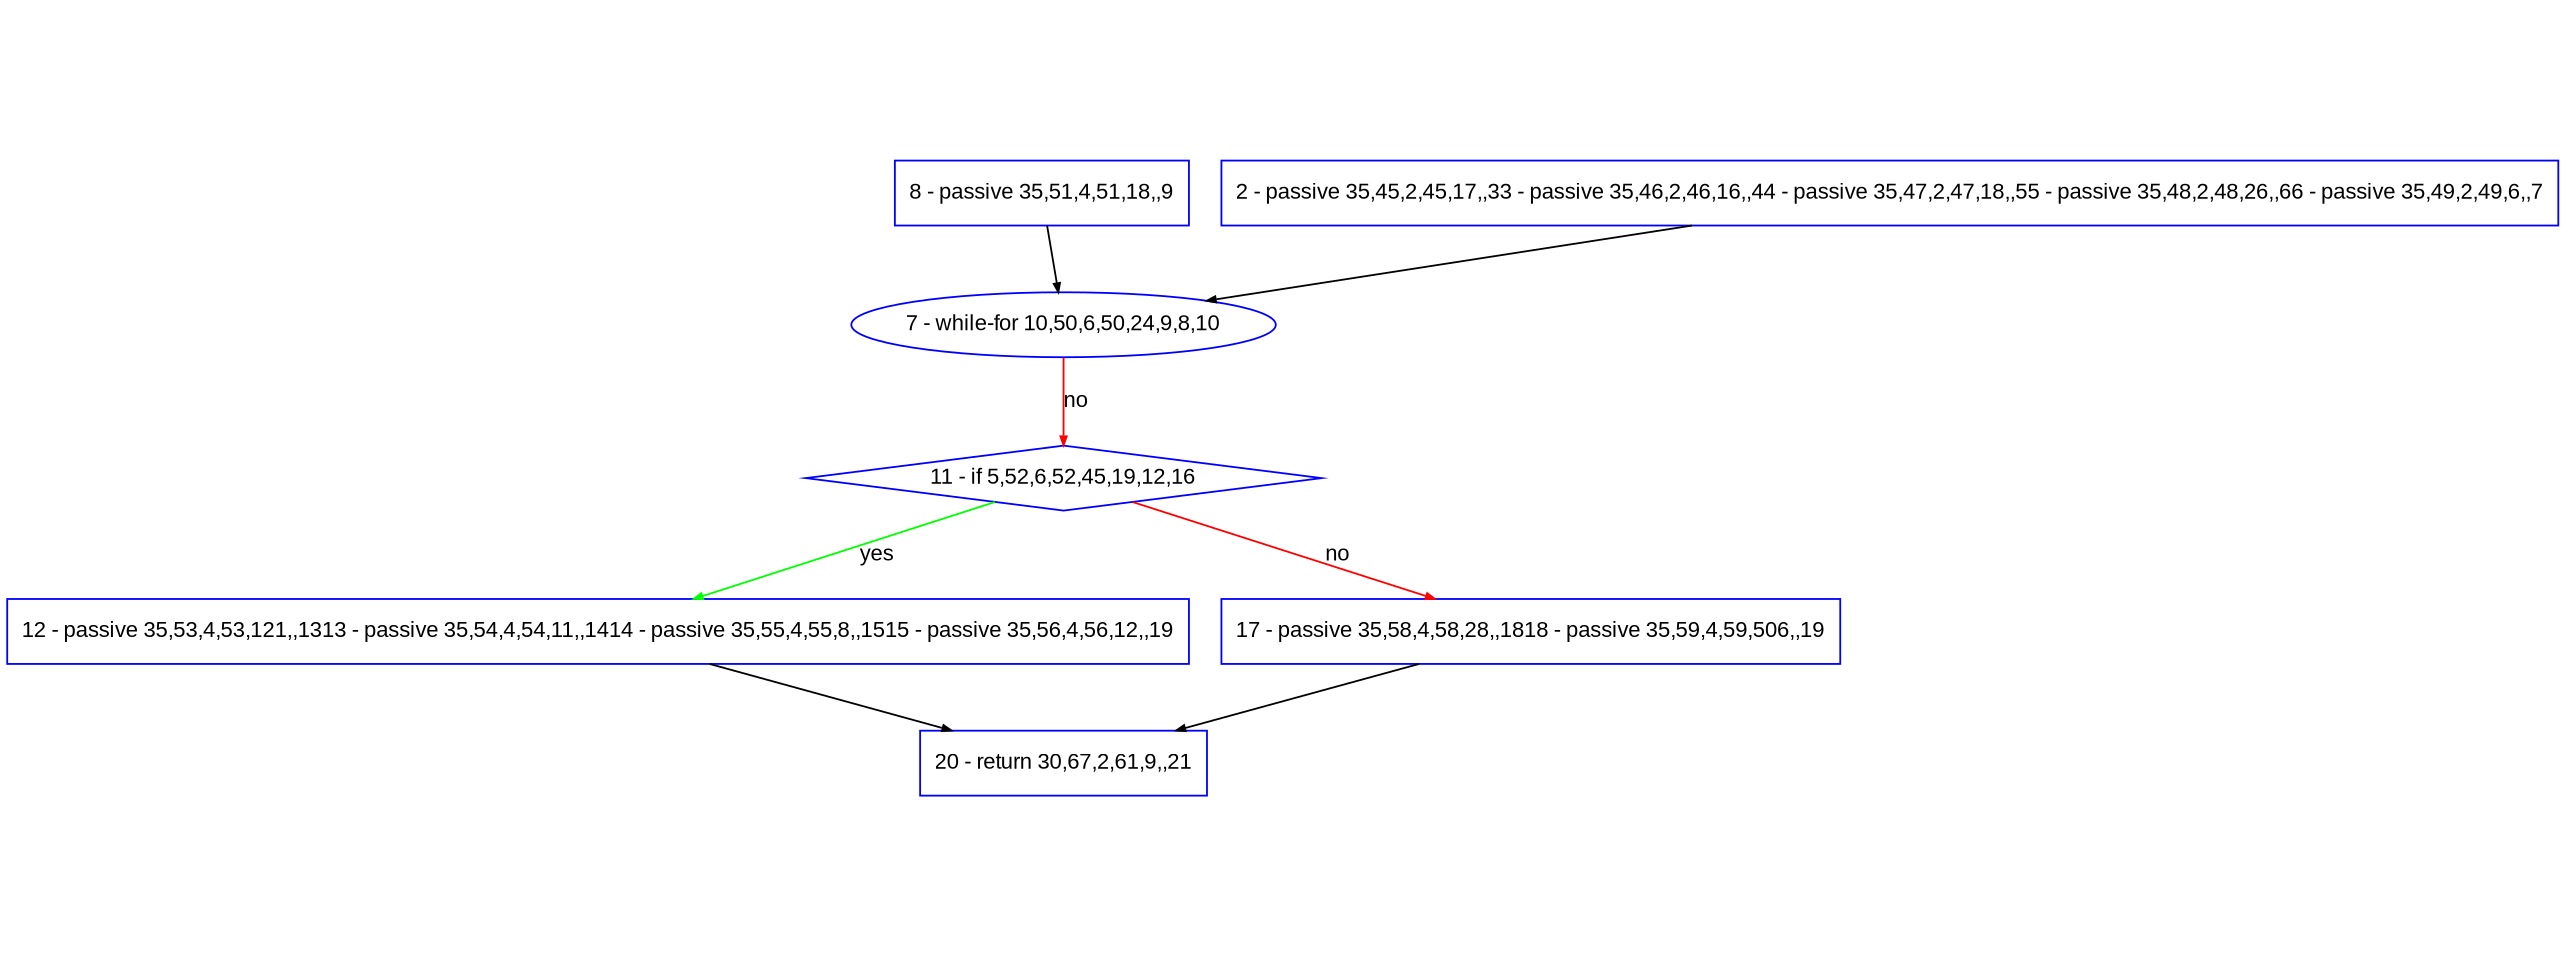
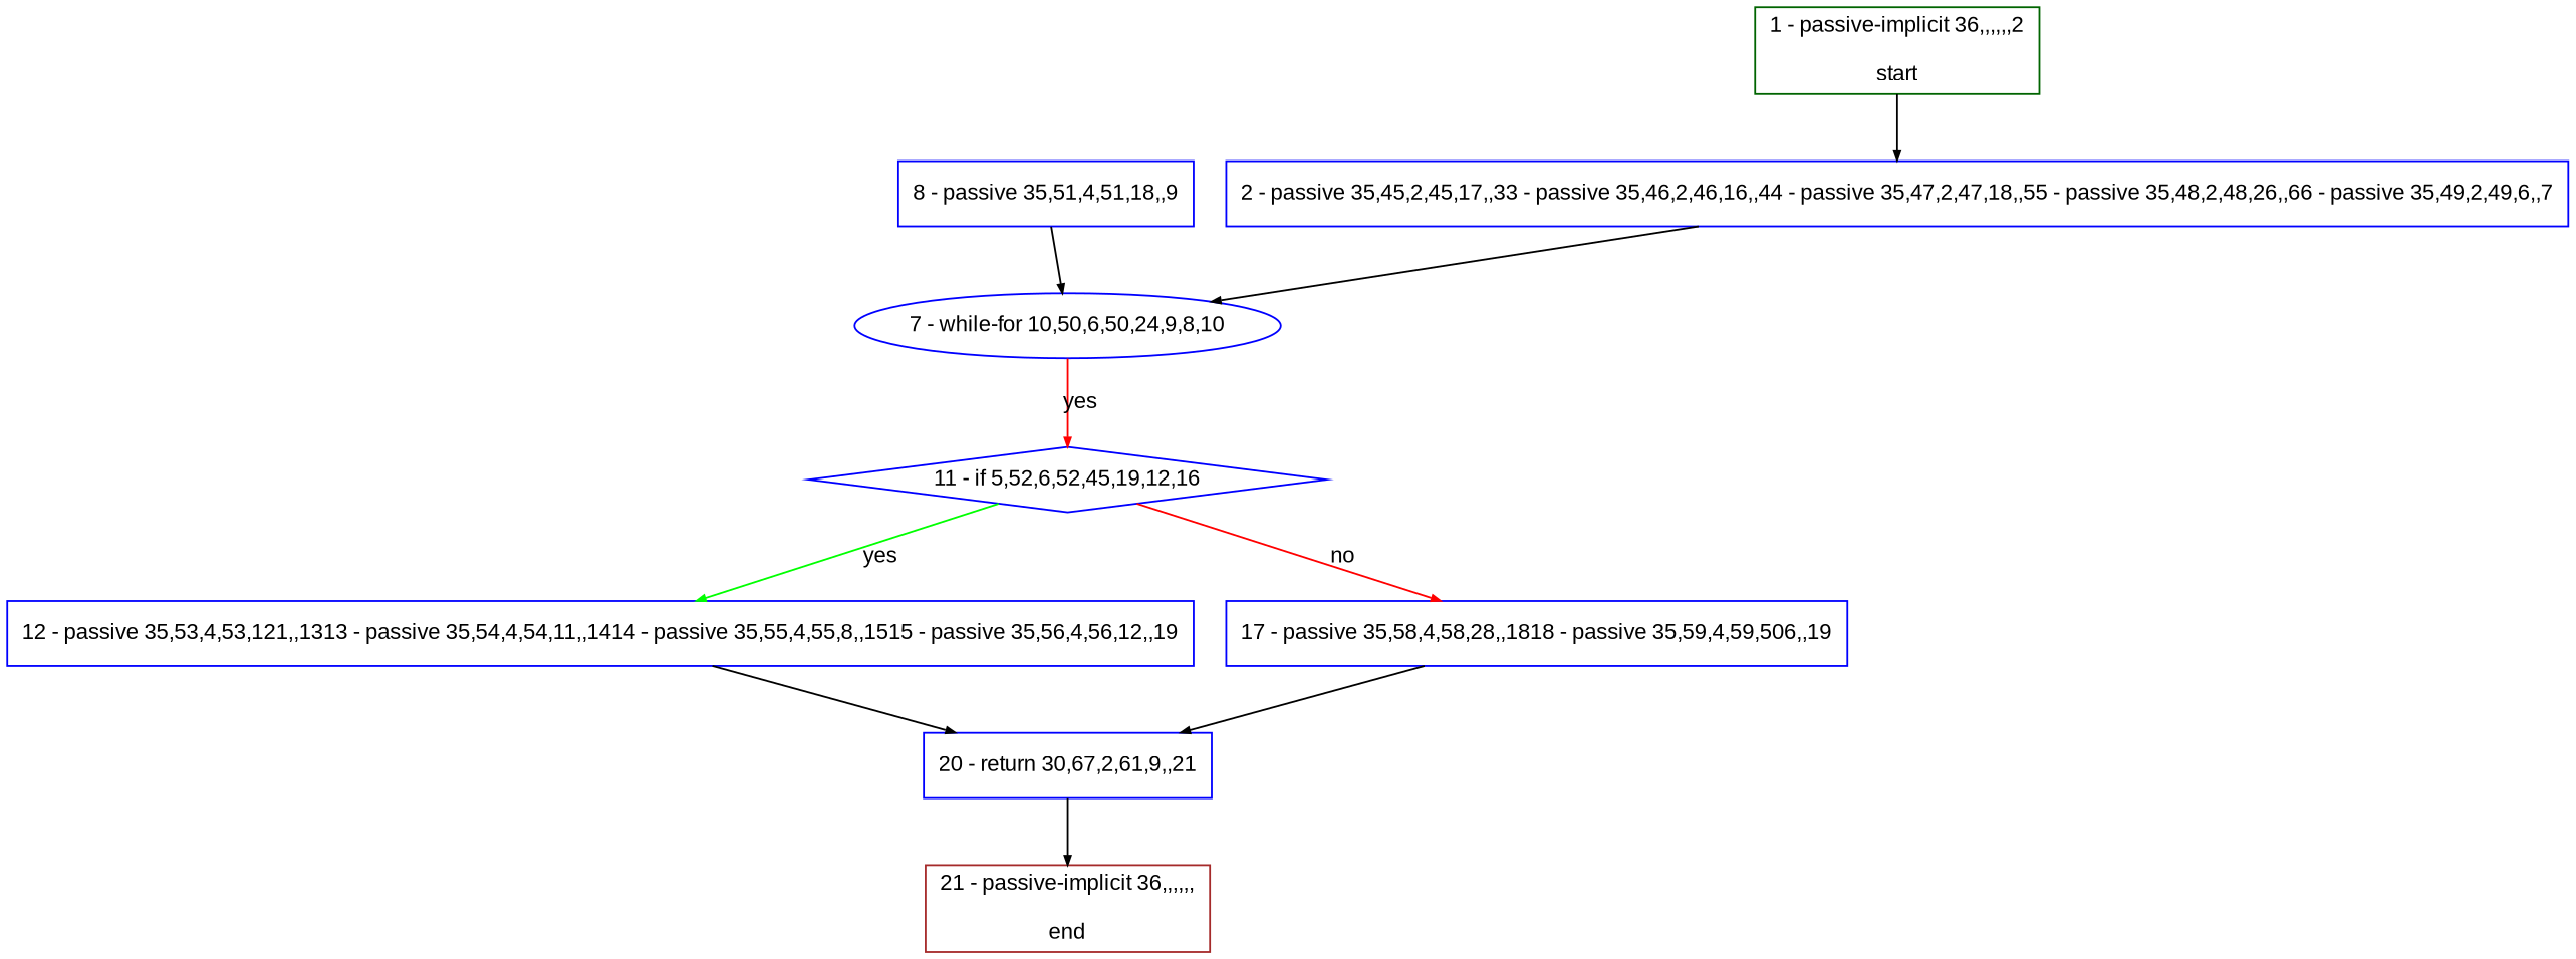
  digraph {
    bgcolor=white
    compound=true
    fillcolor="#FFFFCC"
    fontname=Arial
    fontsize=12
    pack=true
    packmode=clust
    style="rounded,filled"
    node [color="#0000ff" compound=true fillcolor="#ffffff" fixedsize=false fontname=Arial fontsize=12 node_initialized=no shape=box style=filled]
    edge [arrowhead=normal arrowsize=0.5 arrowtail=none color="#000000" compound=true dir=forward fontcolor=black fontname=Arial fontsize=12]
    n1 [label="2 - passive 35,45,2,45,17,,33 - passive 35,46,2,46,16,,44 - passive 35,47,2,47,18,,55 - passive 35,48,2,48,26,,66 - passive 35,49,2,49,6,,7"]
    n2 [label="7 - while-for 10,50,6,50,24,9,8,10" shape=oval]
    n3 [label="11 - if 5,52,6,52,45,19,12,16" shape=diamond]
+   n4 [color="#006400" label="1 - passive-implicit 36,,,,,,2\n\nstart"]
    n5 [label="8 - passive 35,51,4,51,18,,9"]
    n6 [label="12 - passive 35,53,4,53,121,,1313 - passive 35,54,4,54,11,,1414 - passive 35,55,4,55,8,,1515 - passive 35,56,4,56,12,,19"]
    n7 [label="17 - passive 35,58,4,58,28,,1818 - passive 35,59,4,59,506,,19"]
    n8 [label="20 - return 30,67,2,61,9,,21"]
+   n9 [color="#a52a2a" label="21 - passive-implicit 36,,,,,,\n\nend"]
    n1 -> n2
-   n2 -> n3 [color="#ff0000" label=no]
+   n2 -> n3 [color="#ff0000" label=yes]
    n3 -> n6 [color="#00ff00" label=yes]
    n3 -> n7 [color="#ff0000" label=no]
+   n4 -> n1
    n5 -> n2
    n6 -> n8
    n7 -> n8
+   n8 -> n9
  }
